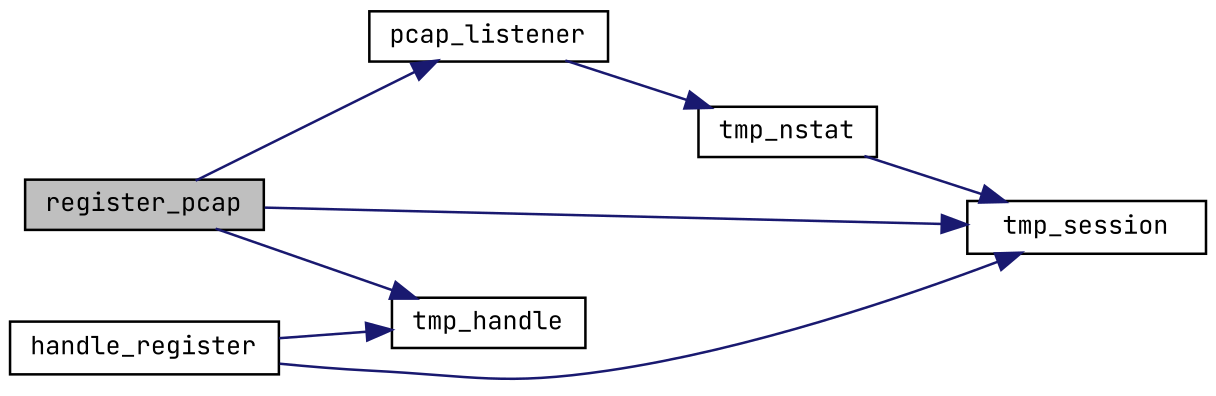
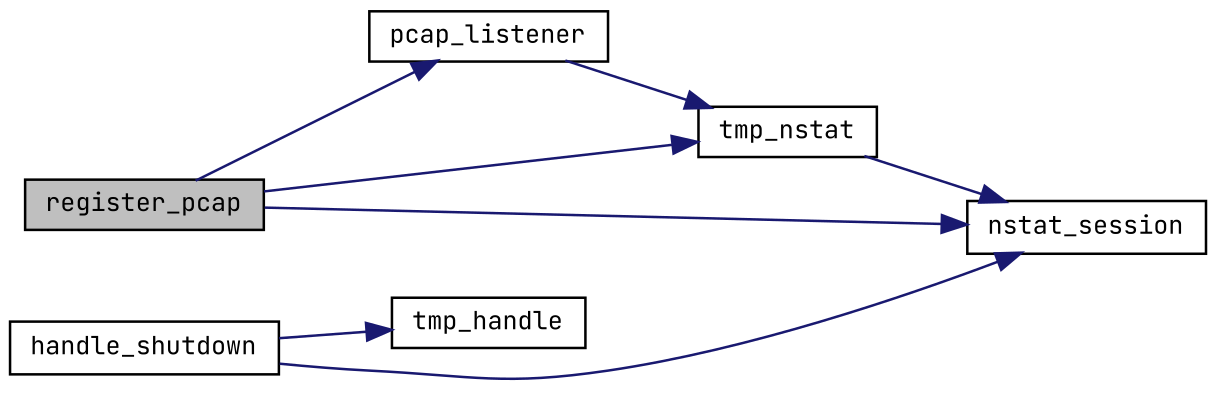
  digraph {
    fontname="JetBrains Mono"
    rankdir=LR
    node [color=black fontname="JetBrains Mono" fontsize=10 shape=record]
    edge [color=midnightblue fontname="JetBrains Mono" fontsize=10 labelfontname=FreeSans labelfontsize=10 style=solid]
    n1 [fillcolor=grey75 fontcolor=black height=0.2 label=register_pcap style=filled width=0.4]
    n2 [height=0.2 label=tmp_handle width=0.4]
    n3 [height=0.2 label=pcap_listener width=0.4]
-   n4 [height=0.2 label=tmp_session width=0.4]
-   n5 [height=0.2 label=handle_register width=0.4]
+   n4 [height=0.2 label=nstat_session width=0.4]
+   n5 [height=0.2 label=handle_shutdown width=0.4]
    n6 [height=0.2 label=tmp_nstat width=0.4]
-   n1 -> n2
+   n1 -> n6
    n1 -> n3
    n1 -> n4
    n3 -> n6
    n5 -> n2
    n5 -> n4
    n6 -> n4
  }
